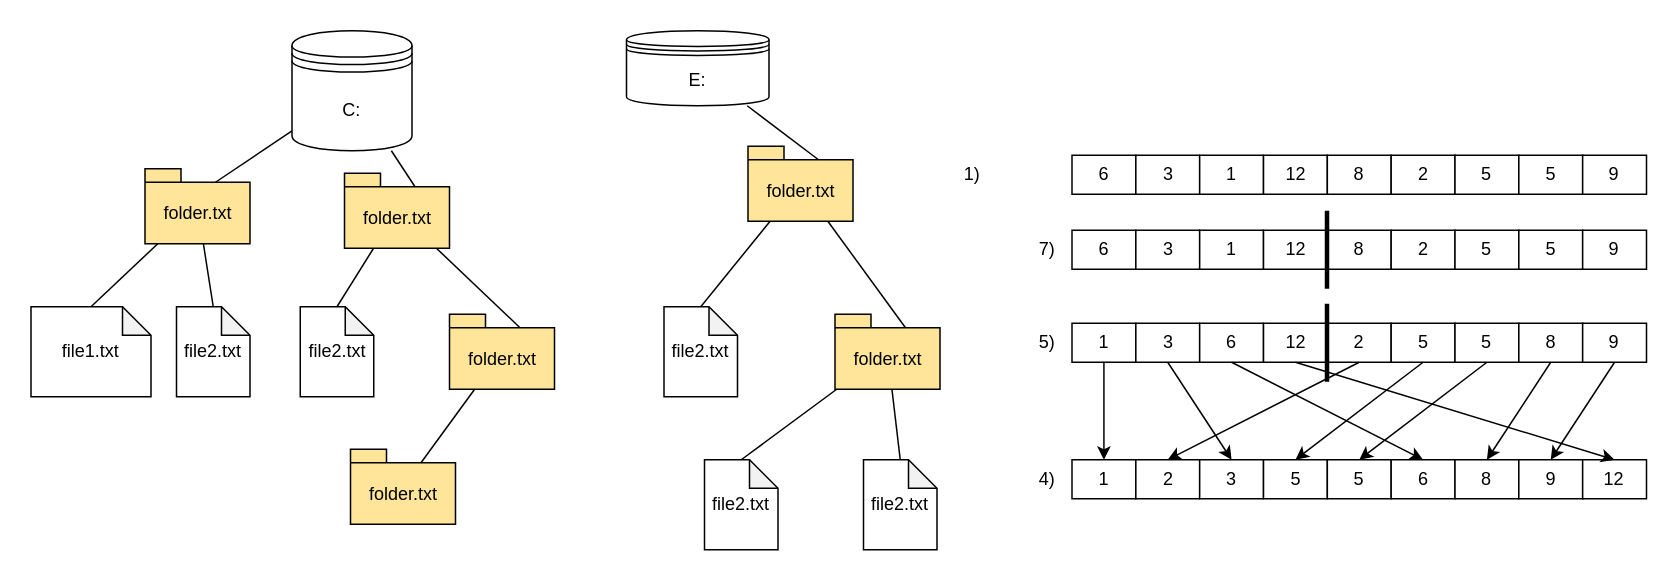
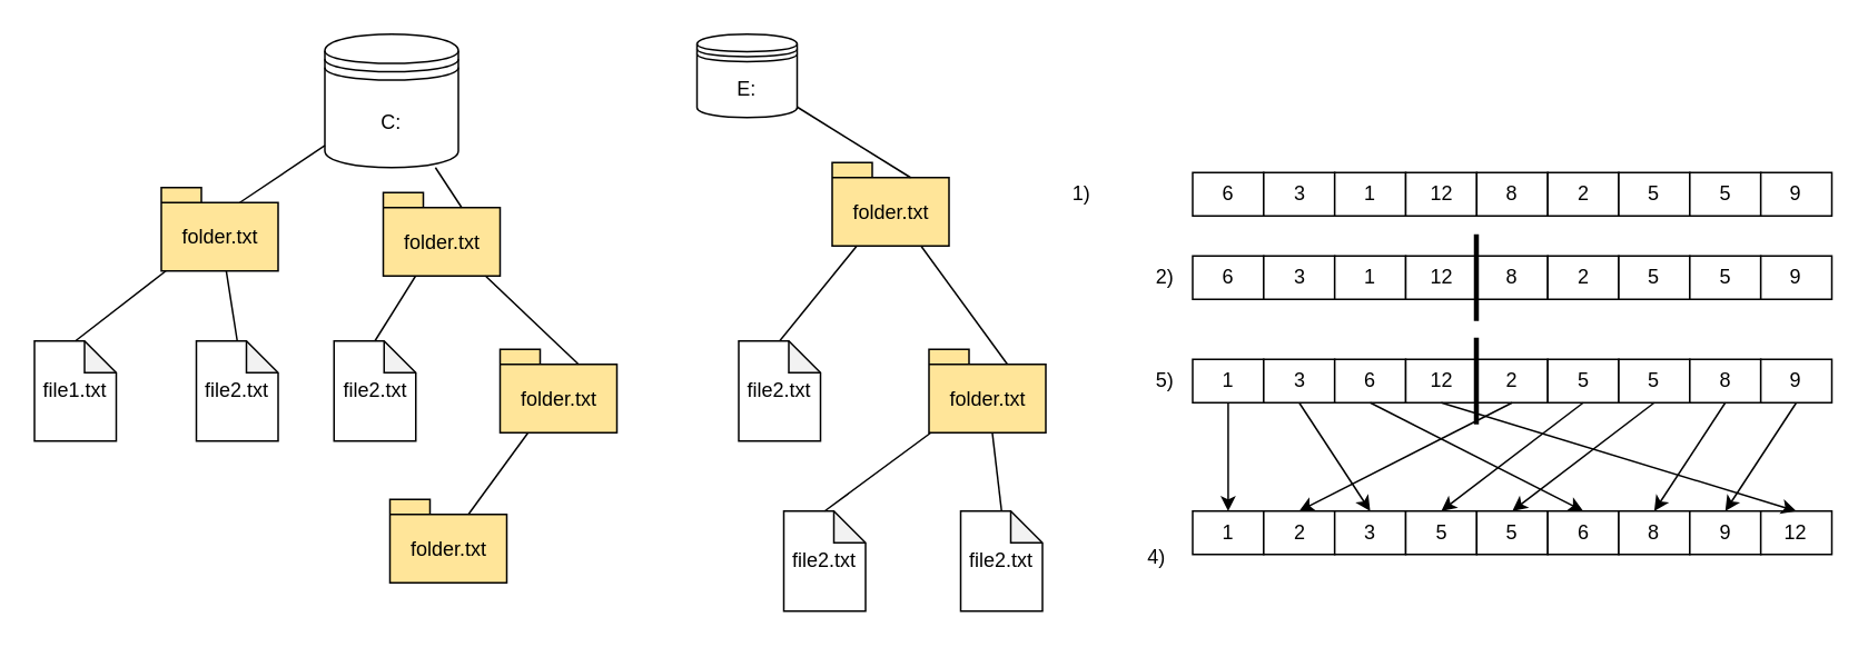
  <mxCell id="0" />
  <mxCell id="1" parent="0" />
  <mxCell id="2" value="C:" style="shape=datastore;whiteSpace=wrap;html=1;" parent="1" vertex="1"><mxGeometry x="194" y="20" width="80" height="80" as="geometry" /></mxCell>
  <mxCell id="3" value="" style="endArrow=none;html=1;rounded=0;exitX=0;exitY=0;exitDx=47;exitDy=9;exitPerimeter=0;" parent="1" source="7" target="2" edge="1"><mxGeometry width="50" height="50" relative="1" as="geometry"><mxPoint x="123" y="133.233" as="sourcePoint" /><mxPoint x="297" y="160" as="targetPoint" /></mxGeometry></mxCell>
- <mxCell id="4" value="E:" style="shape=datastore;whiteSpace=wrap;html=1;" parent="1" vertex="1"><mxGeometry x="417" y="20" width="95" height="50" as="geometry" /></mxCell>
- <mxCell id="5" value="file1.txt" style="shape=note;whiteSpace=wrap;html=1;backgroundOutline=1;darkOpacity=0.05;size=19;" parent="1" vertex="1"><mxGeometry x="20" y="204" width="80" height="60" as="geometry" /></mxCell>
+ <mxCell id="4" value="E:" style="shape=datastore;whiteSpace=wrap;html=1;" parent="1" vertex="1"><mxGeometry x="417" y="20" width="60" height="50" as="geometry" /></mxCell>
+ <mxCell id="5" value="file1.txt" style="shape=note;whiteSpace=wrap;html=1;backgroundOutline=1;darkOpacity=0.05;size=19;" parent="1" vertex="1"><mxGeometry x="20" y="204" width="49" height="60" as="geometry" /></mxCell>
  <mxCell id="6" value="" style="endArrow=none;html=1;rounded=0;entryX=0.5;entryY=0;entryDx=0;entryDy=0;entryPerimeter=0;" parent="1" source="7" target="5" edge="1"><mxGeometry width="50" height="50" relative="1" as="geometry"><mxPoint x="114.016" y="196" as="sourcePoint" /><mxPoint x="217" y="78.219" as="targetPoint" /></mxGeometry></mxCell>
  <mxCell id="7" value="&lt;span style=&quot;font-weight: 400;&quot;&gt;folder.txt&lt;/span&gt;" style="shape=folder;fontStyle=1;spacingTop=10;tabWidth=24;tabHeight=9;tabPosition=left;html=1;fillColor=#FFE599;labelBackgroundColor=none;" parent="1" vertex="1"><mxGeometry x="96" y="112" width="70" height="50" as="geometry" /></mxCell>
  <mxCell id="8" value="file2.txt" style="shape=note;whiteSpace=wrap;html=1;backgroundOutline=1;darkOpacity=0.05;size=19;" parent="1" vertex="1"><mxGeometry x="117" y="204" width="49" height="60" as="geometry" /></mxCell>
  <mxCell id="9" value="" style="endArrow=none;html=1;rounded=0;entryX=0.5;entryY=0;entryDx=0;entryDy=0;entryPerimeter=0;" parent="1" source="7" target="8" edge="1"><mxGeometry width="50" height="50" relative="1" as="geometry"><mxPoint x="252.207" y="223" as="sourcePoint" /><mxPoint x="115" y="206" as="targetPoint" /></mxGeometry></mxCell>
  <mxCell id="10" value="&lt;span style=&quot;font-weight: 400;&quot;&gt;folder.txt&lt;/span&gt;" style="shape=folder;fontStyle=1;spacingTop=10;tabWidth=24;tabHeight=9;tabPosition=left;html=1;fillColor=#FFE599;labelBackgroundColor=none;" parent="1" vertex="1"><mxGeometry x="299" y="209" width="70" height="50" as="geometry" /></mxCell>
  <mxCell id="11" value="&lt;span style=&quot;font-weight: 400;&quot;&gt;folder.txt&lt;/span&gt;" style="shape=folder;fontStyle=1;spacingTop=10;tabWidth=24;tabHeight=9;tabPosition=left;html=1;fillColor=#FFE599;labelBackgroundColor=none;" parent="1" vertex="1"><mxGeometry x="229" y="115" width="70" height="50" as="geometry" /></mxCell>
  <mxCell id="12" value="&lt;span style=&quot;font-weight: 400;&quot;&gt;folder.txt&lt;/span&gt;" style="shape=folder;fontStyle=1;spacingTop=10;tabWidth=24;tabHeight=9;tabPosition=left;html=1;fillColor=#FFE599;labelBackgroundColor=none;" parent="1" vertex="1"><mxGeometry x="556" y="209" width="70" height="50" as="geometry" /></mxCell>
  <mxCell id="13" value="&lt;span style=&quot;font-weight: 400;&quot;&gt;folder.txt&lt;/span&gt;" style="shape=folder;fontStyle=1;spacingTop=10;tabWidth=24;tabHeight=9;tabPosition=left;html=1;fillColor=#FFE599;labelBackgroundColor=none;" parent="1" vertex="1"><mxGeometry x="233" y="299" width="70" height="50" as="geometry" /></mxCell>
  <mxCell id="14" value="&lt;span style=&quot;font-weight: 400;&quot;&gt;folder.txt&lt;/span&gt;" style="shape=folder;fontStyle=1;spacingTop=10;tabWidth=24;tabHeight=9;tabPosition=left;html=1;fillColor=#FFE599;labelBackgroundColor=none;" parent="1" vertex="1"><mxGeometry x="498" y="97" width="70" height="50" as="geometry" /></mxCell>
  <mxCell id="15" value="file2.txt" style="shape=note;whiteSpace=wrap;html=1;backgroundOutline=1;darkOpacity=0.05;size=19;" parent="1" vertex="1"><mxGeometry x="199.5" y="204" width="49" height="60" as="geometry" /></mxCell>
  <mxCell id="16" value="file2.txt" style="shape=note;whiteSpace=wrap;html=1;backgroundOutline=1;darkOpacity=0.05;size=19;" parent="1" vertex="1"><mxGeometry x="442" y="204" width="49" height="60" as="geometry" /></mxCell>
  <mxCell id="17" value="file2.txt" style="shape=note;whiteSpace=wrap;html=1;backgroundOutline=1;darkOpacity=0.05;size=19;" parent="1" vertex="1"><mxGeometry x="469" y="306" width="49" height="60" as="geometry" /></mxCell>
  <mxCell id="18" value="file2.txt" style="shape=note;whiteSpace=wrap;html=1;backgroundOutline=1;darkOpacity=0.05;size=19;" parent="1" vertex="1"><mxGeometry x="575" y="306" width="49" height="60" as="geometry" /></mxCell>
  <mxCell id="19" value="" style="endArrow=none;html=1;rounded=0;entryX=0.5;entryY=0;entryDx=0;entryDy=0;entryPerimeter=0;" parent="1" source="11" target="15" edge="1"><mxGeometry width="50" height="50" relative="1" as="geometry"><mxPoint x="149.449" y="171" as="sourcePoint" /><mxPoint x="141" y="274" as="targetPoint" /></mxGeometry></mxCell>
  <mxCell id="20" value="" style="endArrow=none;html=1;rounded=0;exitX=0;exitY=0;exitDx=47;exitDy=9;exitPerimeter=0;" parent="1" source="11" target="2" edge="1"><mxGeometry width="50" height="50" relative="1" as="geometry"><mxPoint x="163.5" y="130" as="sourcePoint" /><mxPoint x="219.167" y="80" as="targetPoint" /></mxGeometry></mxCell>
  <mxCell id="21" value="" style="endArrow=none;html=1;rounded=0;exitX=0;exitY=0;exitDx=47;exitDy=9;exitPerimeter=0;" parent="1" source="14" target="4" edge="1"><mxGeometry width="50" height="50" relative="1" as="geometry"><mxPoint x="546" y="111" as="sourcePoint" /><mxPoint x="250.456" y="80" as="targetPoint" /></mxGeometry></mxCell>
  <mxCell id="22" value="" style="endArrow=none;html=1;rounded=0;entryX=0.5;entryY=0;entryDx=0;entryDy=0;entryPerimeter=0;" parent="1" source="14" target="16" edge="1"><mxGeometry width="50" height="50" relative="1" as="geometry"><mxPoint x="532" y="144" as="sourcePoint" /><mxPoint x="487" y="73.673" as="targetPoint" /></mxGeometry></mxCell>
  <mxCell id="23" value="" style="endArrow=none;html=1;rounded=0;entryX=0;entryY=0;entryDx=47;entryDy=9;entryPerimeter=0;" parent="1" source="11" target="10" edge="1"><mxGeometry width="50" height="50" relative="1" as="geometry"><mxPoint x="287" y="160" as="sourcePoint" /><mxPoint x="252.5" y="225" as="targetPoint" /></mxGeometry></mxCell>
  <mxCell id="24" value="" style="endArrow=none;html=1;rounded=0;exitX=0;exitY=0;exitDx=47;exitDy=9;exitPerimeter=0;" parent="1" source="13" target="10" edge="1"><mxGeometry width="50" height="50" relative="1" as="geometry"><mxPoint x="322" y="369" as="sourcePoint" /><mxPoint x="374" y="250" as="targetPoint" /></mxGeometry></mxCell>
  <mxCell id="25" value="" style="endArrow=none;html=1;rounded=0;exitX=0.5;exitY=0;exitDx=0;exitDy=0;exitPerimeter=0;" parent="1" source="17" target="12" edge="1"><mxGeometry width="50" height="50" relative="1" as="geometry"><mxPoint x="315" y="380" as="sourcePoint" /><mxPoint x="351.693" y="291" as="targetPoint" /></mxGeometry></mxCell>
  <mxCell id="26" value="" style="endArrow=none;html=1;rounded=0;entryX=0;entryY=0;entryDx=47;entryDy=9;entryPerimeter=0;" parent="1" source="14" target="12" edge="1"><mxGeometry width="50" height="50" relative="1" as="geometry"><mxPoint x="532.387" y="157" as="sourcePoint" /><mxPoint x="520.5" y="185" as="targetPoint" /></mxGeometry></mxCell>
  <mxCell id="27" value="" style="endArrow=none;html=1;rounded=0;exitX=0.5;exitY=0;exitDx=0;exitDy=0;exitPerimeter=0;" parent="1" source="18" target="12" edge="1"><mxGeometry width="50" height="50" relative="1" as="geometry"><mxPoint x="711" y="315" as="sourcePoint" /><mxPoint x="639.723" y="299" as="targetPoint" /></mxGeometry></mxCell>
  <mxCell id="28" value="" style="group" vertex="1" connectable="0" parent="1"><mxGeometry x="714" y="103" width="383" height="26" as="geometry" /></mxCell>
  <mxCell id="29" value="6" style="rounded=0;whiteSpace=wrap;html=1;" vertex="1" parent="28"><mxGeometry width="42.556" height="26" as="geometry" /></mxCell>
  <mxCell id="30" value="3" style="rounded=0;whiteSpace=wrap;html=1;" vertex="1" parent="28"><mxGeometry x="42.556" width="42.556" height="26" as="geometry" /></mxCell>
  <mxCell id="31" value="1" style="rounded=0;whiteSpace=wrap;html=1;" vertex="1" parent="28"><mxGeometry x="85.111" width="42.556" height="26" as="geometry" /></mxCell>
  <mxCell id="32" value="12" style="rounded=0;whiteSpace=wrap;html=1;" vertex="1" parent="28"><mxGeometry x="127.667" width="42.556" height="26" as="geometry" /></mxCell>
  <mxCell id="33" value="8" style="rounded=0;whiteSpace=wrap;html=1;" vertex="1" parent="28"><mxGeometry x="170.222" width="42.556" height="26" as="geometry" /></mxCell>
  <mxCell id="34" value="2" style="rounded=0;whiteSpace=wrap;html=1;" vertex="1" parent="28"><mxGeometry x="212.778" width="42.556" height="26" as="geometry" /></mxCell>
  <mxCell id="35" value="5" style="rounded=0;whiteSpace=wrap;html=1;" vertex="1" parent="28"><mxGeometry x="255.333" width="42.556" height="26" as="geometry" /></mxCell>
  <mxCell id="36" value="5" style="rounded=0;whiteSpace=wrap;html=1;" vertex="1" parent="28"><mxGeometry x="297.889" width="42.556" height="26" as="geometry" /></mxCell>
  <mxCell id="37" value="9" style="rounded=0;whiteSpace=wrap;html=1;" vertex="1" parent="28"><mxGeometry x="340.444" width="42.556" height="26" as="geometry" /></mxCell>
  <mxCell id="38" value="" style="group" vertex="1" connectable="0" parent="1"><mxGeometry x="714" y="153" width="383" height="26" as="geometry" /></mxCell>
  <mxCell id="39" value="6" style="rounded=0;whiteSpace=wrap;html=1;" vertex="1" parent="38"><mxGeometry width="42.556" height="26" as="geometry" /></mxCell>
  <mxCell id="40" value="3" style="rounded=0;whiteSpace=wrap;html=1;" vertex="1" parent="38"><mxGeometry x="42.556" width="42.556" height="26" as="geometry" /></mxCell>
  <mxCell id="41" value="1" style="rounded=0;whiteSpace=wrap;html=1;" vertex="1" parent="38"><mxGeometry x="85.111" width="42.556" height="26" as="geometry" /></mxCell>
  <mxCell id="42" value="12" style="rounded=0;whiteSpace=wrap;html=1;" vertex="1" parent="38"><mxGeometry x="127.667" width="42.556" height="26" as="geometry" /></mxCell>
  <mxCell id="43" value="8" style="rounded=0;whiteSpace=wrap;html=1;" vertex="1" parent="38"><mxGeometry x="170.222" width="42.556" height="26" as="geometry" /></mxCell>
  <mxCell id="44" value="2" style="rounded=0;whiteSpace=wrap;html=1;" vertex="1" parent="38"><mxGeometry x="212.778" width="42.556" height="26" as="geometry" /></mxCell>
  <mxCell id="45" value="5" style="rounded=0;whiteSpace=wrap;html=1;" vertex="1" parent="38"><mxGeometry x="255.333" width="42.556" height="26" as="geometry" /></mxCell>
  <mxCell id="46" value="5" style="rounded=0;whiteSpace=wrap;html=1;" vertex="1" parent="38"><mxGeometry x="297.889" width="42.556" height="26" as="geometry" /></mxCell>
  <mxCell id="47" value="9" style="rounded=0;whiteSpace=wrap;html=1;" vertex="1" parent="38"><mxGeometry x="340.444" width="42.556" height="26" as="geometry" /></mxCell>
  <mxCell id="48" value="" style="endArrow=none;html=1;rounded=0;strokeColor=default;strokeWidth=3;" edge="1" parent="1"><mxGeometry width="50" height="50" relative="1" as="geometry"><mxPoint x="884" y="192" as="sourcePoint" /><mxPoint x="884" y="140" as="targetPoint" /></mxGeometry></mxCell>
  <mxCell id="49" value="1)" style="text;html=1;strokeColor=none;fillColor=none;align=right;verticalAlign=middle;whiteSpace=wrap;rounded=0;" vertex="1" parent="1"><mxGeometry x="632" y="101" width="23" height="30" as="geometry" /></mxCell>
- <mxCell id="50" value="7)" style="text;html=1;strokeColor=none;fillColor=none;align=right;verticalAlign=middle;whiteSpace=wrap;rounded=0;" vertex="1" parent="1"><mxGeometry x="682" y="151" width="23" height="30" as="geometry" /></mxCell>
+ <mxCell id="50" value="2)" style="text;html=1;strokeColor=none;fillColor=none;align=right;verticalAlign=middle;whiteSpace=wrap;rounded=0;" vertex="1" parent="1"><mxGeometry x="682" y="151" width="23" height="30" as="geometry" /></mxCell>
  <mxCell id="51" value="" style="group" vertex="1" connectable="0" parent="1"><mxGeometry x="714" y="215" width="383" height="26" as="geometry" /></mxCell>
  <mxCell id="52" value="1" style="rounded=0;whiteSpace=wrap;html=1;" vertex="1" parent="51"><mxGeometry width="42.556" height="26" as="geometry" /></mxCell>
  <mxCell id="53" value="3" style="rounded=0;whiteSpace=wrap;html=1;" vertex="1" parent="51"><mxGeometry x="42.556" width="42.556" height="26" as="geometry" /></mxCell>
  <mxCell id="54" value="6" style="rounded=0;whiteSpace=wrap;html=1;" vertex="1" parent="51"><mxGeometry x="85.111" width="42.556" height="26" as="geometry" /></mxCell>
  <mxCell id="55" value="12" style="rounded=0;whiteSpace=wrap;html=1;" vertex="1" parent="51"><mxGeometry x="127.667" width="42.556" height="26" as="geometry" /></mxCell>
  <mxCell id="56" value="2" style="rounded=0;whiteSpace=wrap;html=1;" vertex="1" parent="51"><mxGeometry x="170.222" width="42.556" height="26" as="geometry" /></mxCell>
  <mxCell id="57" value="5" style="rounded=0;whiteSpace=wrap;html=1;" vertex="1" parent="51"><mxGeometry x="212.778" width="42.556" height="26" as="geometry" /></mxCell>
  <mxCell id="58" value="5" style="rounded=0;whiteSpace=wrap;html=1;" vertex="1" parent="51"><mxGeometry x="255.333" width="42.556" height="26" as="geometry" /></mxCell>
  <mxCell id="59" value="8" style="rounded=0;whiteSpace=wrap;html=1;" vertex="1" parent="51"><mxGeometry x="297.889" width="42.556" height="26" as="geometry" /></mxCell>
  <mxCell id="60" value="9" style="rounded=0;whiteSpace=wrap;html=1;" vertex="1" parent="51"><mxGeometry x="340.444" width="42.556" height="26" as="geometry" /></mxCell>
  <mxCell id="61" value="" style="endArrow=none;html=1;rounded=0;strokeColor=default;strokeWidth=3;" edge="1" parent="1"><mxGeometry width="50" height="50" relative="1" as="geometry"><mxPoint x="884" y="254" as="sourcePoint" /><mxPoint x="884" y="202" as="targetPoint" /></mxGeometry></mxCell>
  <mxCell id="62" value="5)" style="text;html=1;strokeColor=none;fillColor=none;align=right;verticalAlign=middle;whiteSpace=wrap;rounded=0;" vertex="1" parent="1"><mxGeometry x="682" y="213" width="23" height="30" as="geometry" /></mxCell>
  <mxCell id="63" value="" style="group" vertex="1" connectable="0" parent="1"><mxGeometry x="714" y="306" width="383" height="26" as="geometry" /></mxCell>
  <mxCell id="64" value="1" style="rounded=0;whiteSpace=wrap;html=1;" vertex="1" parent="63"><mxGeometry width="42.556" height="26" as="geometry" /></mxCell>
  <mxCell id="65" value="2" style="rounded=0;whiteSpace=wrap;html=1;" vertex="1" parent="63"><mxGeometry x="42.556" width="42.556" height="26" as="geometry" /></mxCell>
  <mxCell id="66" value="3" style="rounded=0;whiteSpace=wrap;html=1;" vertex="1" parent="63"><mxGeometry x="85.111" width="42.556" height="26" as="geometry" /></mxCell>
  <mxCell id="67" value="5" style="rounded=0;whiteSpace=wrap;html=1;" vertex="1" parent="63"><mxGeometry x="127.667" width="42.556" height="26" as="geometry" /></mxCell>
  <mxCell id="68" value="5" style="rounded=0;whiteSpace=wrap;html=1;" vertex="1" parent="63"><mxGeometry x="170.222" width="42.556" height="26" as="geometry" /></mxCell>
  <mxCell id="69" value="6" style="rounded=0;whiteSpace=wrap;html=1;" vertex="1" parent="63"><mxGeometry x="212.778" width="42.556" height="26" as="geometry" /></mxCell>
  <mxCell id="70" value="8" style="rounded=0;whiteSpace=wrap;html=1;" vertex="1" parent="63"><mxGeometry x="255.333" width="42.556" height="26" as="geometry" /></mxCell>
  <mxCell id="71" value="9" style="rounded=0;whiteSpace=wrap;html=1;" vertex="1" parent="63"><mxGeometry x="297.889" width="42.556" height="26" as="geometry" /></mxCell>
  <mxCell id="72" value="12" style="rounded=0;whiteSpace=wrap;html=1;" vertex="1" parent="63"><mxGeometry x="340.444" width="42.556" height="26" as="geometry" /></mxCell>
- <mxCell id="73" value="4)" style="text;html=1;strokeColor=none;fillColor=none;align=right;verticalAlign=middle;whiteSpace=wrap;rounded=0;" vertex="1" parent="1"><mxGeometry x="682" y="304" width="23" height="30" as="geometry" /></mxCell>
+ <mxCell id="73" value="4)" style="text;html=1;strokeColor=none;fillColor=none;align=right;verticalAlign=middle;whiteSpace=wrap;rounded=0;" vertex="1" parent="1"><mxGeometry x="677" y="319" width="23" height="30" as="geometry" /></mxCell>
  <mxCell id="74" value="" style="endArrow=classic;html=1;rounded=0;strokeColor=default;strokeWidth=1;exitX=0.5;exitY=1;exitDx=0;exitDy=0;entryX=0.5;entryY=0;entryDx=0;entryDy=0;" edge="1" parent="1" source="52" target="64"><mxGeometry width="50" height="50" relative="1" as="geometry"><mxPoint x="861" y="328" as="sourcePoint" /><mxPoint x="911" y="278" as="targetPoint" /></mxGeometry></mxCell>
  <mxCell id="75" value="" style="endArrow=classic;html=1;rounded=0;strokeColor=default;strokeWidth=1;exitX=0.5;exitY=1;exitDx=0;exitDy=0;entryX=0.5;entryY=0;entryDx=0;entryDy=0;" edge="1" parent="1" source="56" target="65"><mxGeometry width="50" height="50" relative="1" as="geometry"><mxPoint x="745.278" y="251" as="sourcePoint" /><mxPoint x="745.278" y="316" as="targetPoint" /></mxGeometry></mxCell>
  <mxCell id="76" value="" style="endArrow=classic;html=1;rounded=0;strokeColor=default;strokeWidth=1;exitX=0.5;exitY=1;exitDx=0;exitDy=0;entryX=0.5;entryY=0;entryDx=0;entryDy=0;" edge="1" parent="1" source="53" target="66"><mxGeometry width="50" height="50" relative="1" as="geometry"><mxPoint x="915.5" y="251" as="sourcePoint" /><mxPoint x="787.833" y="316" as="targetPoint" /></mxGeometry></mxCell>
  <mxCell id="77" value="" style="endArrow=classic;html=1;rounded=0;strokeColor=default;strokeWidth=1;exitX=0.5;exitY=1;exitDx=0;exitDy=0;entryX=0.5;entryY=0;entryDx=0;entryDy=0;" edge="1" parent="1" source="57" target="67"><mxGeometry width="50" height="50" relative="1" as="geometry"><mxPoint x="787.833" y="251" as="sourcePoint" /><mxPoint x="830.389" y="316" as="targetPoint" /></mxGeometry></mxCell>
  <mxCell id="78" value="" style="endArrow=classic;html=1;rounded=0;strokeColor=default;strokeWidth=1;exitX=0.5;exitY=1;exitDx=0;exitDy=0;entryX=0.5;entryY=0;entryDx=0;entryDy=0;" edge="1" parent="1" source="58" target="68"><mxGeometry width="50" height="50" relative="1" as="geometry"><mxPoint x="958.056" y="251" as="sourcePoint" /><mxPoint x="872.944" y="316" as="targetPoint" /></mxGeometry></mxCell>
  <mxCell id="79" value="" style="endArrow=classic;html=1;rounded=0;strokeColor=default;strokeWidth=1;exitX=0.5;exitY=1;exitDx=0;exitDy=0;entryX=0.5;entryY=0;entryDx=0;entryDy=0;" edge="1" parent="1" source="54" target="69"><mxGeometry width="50" height="50" relative="1" as="geometry"><mxPoint x="1000.611" y="251" as="sourcePoint" /><mxPoint x="915.5" y="316" as="targetPoint" /></mxGeometry></mxCell>
  <mxCell id="80" value="" style="endArrow=classic;html=1;rounded=0;strokeColor=default;strokeWidth=1;exitX=0.5;exitY=1;exitDx=0;exitDy=0;entryX=0.5;entryY=0;entryDx=0;entryDy=0;" edge="1" parent="1" source="59" target="70"><mxGeometry width="50" height="50" relative="1" as="geometry"><mxPoint x="1000.611" y="251" as="sourcePoint" /><mxPoint x="915.5" y="316" as="targetPoint" /></mxGeometry></mxCell>
  <mxCell id="81" value="" style="endArrow=classic;html=1;rounded=0;strokeColor=default;strokeWidth=1;exitX=0.5;exitY=1;exitDx=0;exitDy=0;entryX=0.5;entryY=0;entryDx=0;entryDy=0;" edge="1" parent="1" source="60" target="71"><mxGeometry width="50" height="50" relative="1" as="geometry"><mxPoint x="1043.167" y="251" as="sourcePoint" /><mxPoint x="1000.611" y="316" as="targetPoint" /></mxGeometry></mxCell>
  <mxCell id="82" value="" style="endArrow=classic;html=1;rounded=0;strokeColor=default;strokeWidth=1;exitX=0.5;exitY=1;exitDx=0;exitDy=0;entryX=0.5;entryY=0;entryDx=0;entryDy=0;" edge="1" parent="1" source="55" target="72"><mxGeometry width="50" height="50" relative="1" as="geometry"><mxPoint x="830.389" y="251" as="sourcePoint" /><mxPoint x="958.056" y="316" as="targetPoint" /></mxGeometry></mxCell>
